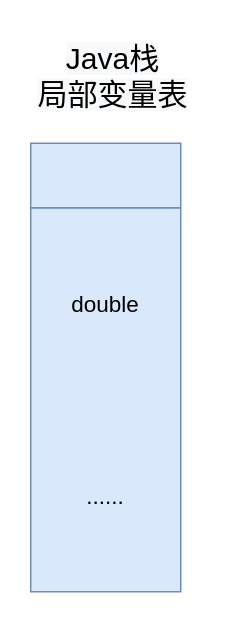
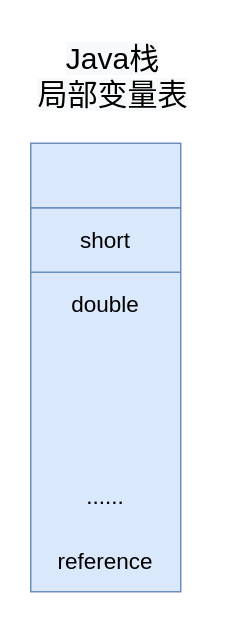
  <mxCell id="0" />
  <mxCell id="1" parent="0" />
  <mxCell id="2" value="" style="shape=table;html=1;whiteSpace=wrap;startSize=0;container=1;collapsible=0;childLayout=tableLayout;rounded=1;fontSize=16;fillColor=#dae8fc;strokeColor=#6c8ebf;" vertex="1" parent="1"><mxGeometry x="20" y="95" width="100" height="299" as="geometry" /></mxCell>
  <mxCell id="3" value="" style="shape=partialRectangle;html=1;whiteSpace=wrap;collapsible=0;dropTarget=0;pointerEvents=0;fillColor=none;top=0;left=0;bottom=0;right=0;points=[[0,0.5],[1,0.5]];portConstraint=eastwest;" vertex="1" parent="2"><mxGeometry width="100" height="42" as="geometry" /></mxCell>
  <mxCell id="4" value="" style="shape=partialRectangle;html=1;whiteSpace=wrap;collapsible=0;dropTarget=0;pointerEvents=0;fillColor=none;top=0;left=0;bottom=0;right=0;points=[[0,0.5],[1,0.5]];portConstraint=eastwest;fontSize=15;" vertex="1" parent="2"><mxGeometry y="42" width="100" height="43" as="geometry" /></mxCell>
+ <mxCell id="5" value="short" style="shape=partialRectangle;html=1;whiteSpace=wrap;connectable=0;overflow=hidden;fillColor=none;top=0;left=0;bottom=0;right=0;fontSize=15;" vertex="1" parent="4"><mxGeometry width="100" height="43" as="geometry" /></mxCell>
  <mxCell id="6" value="" style="shape=partialRectangle;html=1;whiteSpace=wrap;collapsible=0;dropTarget=0;pointerEvents=0;fillColor=none;top=0;left=0;bottom=0;right=0;points=[[0,0.5],[1,0.5]];portConstraint=eastwest;fontSize=15;" vertex="1" parent="2"><mxGeometry y="85" width="100" height="43" as="geometry" /></mxCell>
  <mxCell id="7" value="double" style="shape=partialRectangle;html=1;whiteSpace=wrap;connectable=0;overflow=hidden;fillColor=none;top=0;left=0;bottom=0;right=0;fontSize=15;" vertex="1" parent="6"><mxGeometry width="100" height="43" as="geometry" /></mxCell>
  <mxCell id="8" value="" style="shape=partialRectangle;html=1;whiteSpace=wrap;collapsible=0;dropTarget=0;pointerEvents=0;fillColor=none;top=0;left=0;bottom=0;right=0;points=[[0,0.5],[1,0.5]];portConstraint=eastwest;fontSize=15;" vertex="1" parent="2"><mxGeometry y="128" width="100" height="43" as="geometry" /></mxCell>
  <mxCell id="9" value="" style="shape=partialRectangle;html=1;whiteSpace=wrap;collapsible=0;dropTarget=0;pointerEvents=0;fillColor=none;top=0;left=0;bottom=0;right=0;points=[[0,0.5],[1,0.5]];portConstraint=eastwest;fontSize=15;" vertex="1" parent="2"><mxGeometry y="171" width="100" height="42" as="geometry" /></mxCell>
  <mxCell id="10" value="" style="shape=partialRectangle;html=1;whiteSpace=wrap;collapsible=0;dropTarget=0;pointerEvents=0;fillColor=none;top=0;left=0;bottom=0;right=0;points=[[0,0.5],[1,0.5]];portConstraint=eastwest;fontSize=15;" vertex="1" parent="2"><mxGeometry y="213" width="100" height="43" as="geometry" /></mxCell>
  <mxCell id="11" value="......" style="shape=partialRectangle;html=1;whiteSpace=wrap;connectable=0;overflow=hidden;fillColor=none;top=0;left=0;bottom=0;right=0;fontSize=15;" vertex="1" parent="10"><mxGeometry width="100" height="43" as="geometry" /></mxCell>
  <mxCell id="12" value="" style="shape=partialRectangle;html=1;whiteSpace=wrap;collapsible=0;dropTarget=0;pointerEvents=0;fillColor=none;top=0;left=0;bottom=0;right=0;points=[[0,0.5],[1,0.5]];portConstraint=eastwest;fontSize=15;" vertex="1" parent="2"><mxGeometry y="256" width="100" height="43" as="geometry" /></mxCell>
+ <mxCell id="13" value="reference" style="shape=partialRectangle;html=1;whiteSpace=wrap;connectable=0;overflow=hidden;fillColor=none;top=0;left=0;bottom=0;right=0;fontSize=15;" vertex="1" parent="12"><mxGeometry width="100" height="43" as="geometry" /></mxCell>
  <mxCell id="14" value="&lt;span style=&quot;color: rgb(0, 0, 0); font-family: helvetica; font-size: 20px; font-style: normal; font-weight: 400; letter-spacing: normal; text-indent: 0px; text-transform: none; word-spacing: 0px; background-color: rgb(248, 249, 250);&quot;&gt;Java栈&lt;/span&gt;&lt;br style=&quot;color: rgb(0, 0, 0); font-family: helvetica; font-size: 20px; font-style: normal; font-weight: 400; letter-spacing: normal; text-indent: 0px; text-transform: none; word-spacing: 0px; background-color: rgb(248, 249, 250);&quot;&gt;&lt;span style=&quot;color: rgb(0, 0, 0); font-family: helvetica; font-size: 20px; font-style: normal; font-weight: 400; letter-spacing: normal; text-indent: 0px; text-transform: none; word-spacing: 0px; background-color: rgb(248, 249, 250);&quot;&gt;局部变量表&lt;/span&gt;" style="text;whiteSpace=wrap;html=1;fontSize=20;align=center;" vertex="1" parent="1"><mxGeometry x="20" y="20" width="110" height="50" as="geometry" /></mxCell>
